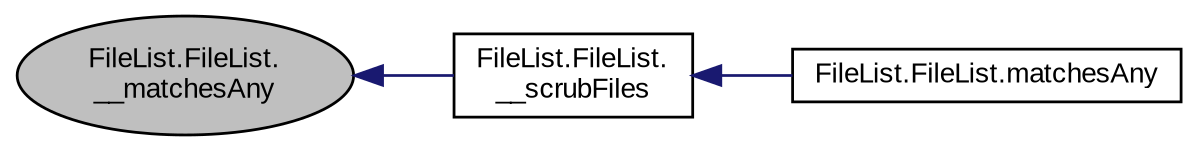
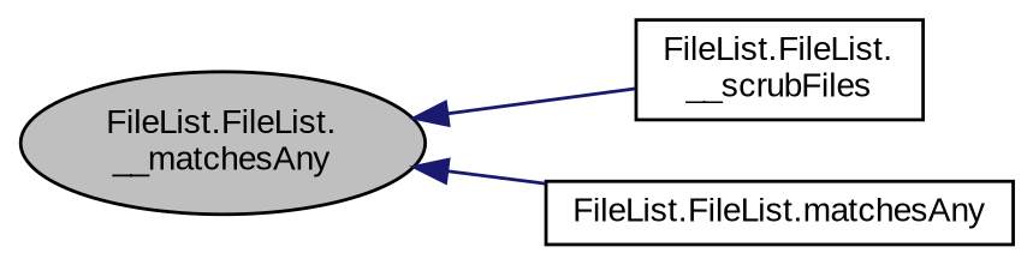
  digraph {
    fontname="Liberation Sans"
    rankdir=LR
    node [color=black fillcolor=white fontname="Liberation Sans" fontsize=10 shape=box style=filled]
    edge [color=midnightblue dir=back fontname="Liberation Sans" fontsize=10 labelfontname=Helvetica labelfontsize=10 style=solid]
    n1 [fillcolor=grey75 fontcolor=black height=0.2 label="FileList.FileList.\l__matchesAny" shape=ellipse width=0.4]
    n2 [height=0.2 label="FileList.FileList.\l__scrubFiles" width=0.4]
    n3 [height=0.2 label="FileList.FileList.matchesAny" width=0.4]
    n1 -> n2
-   n2 -> n3
+   n1 -> n3
  }
